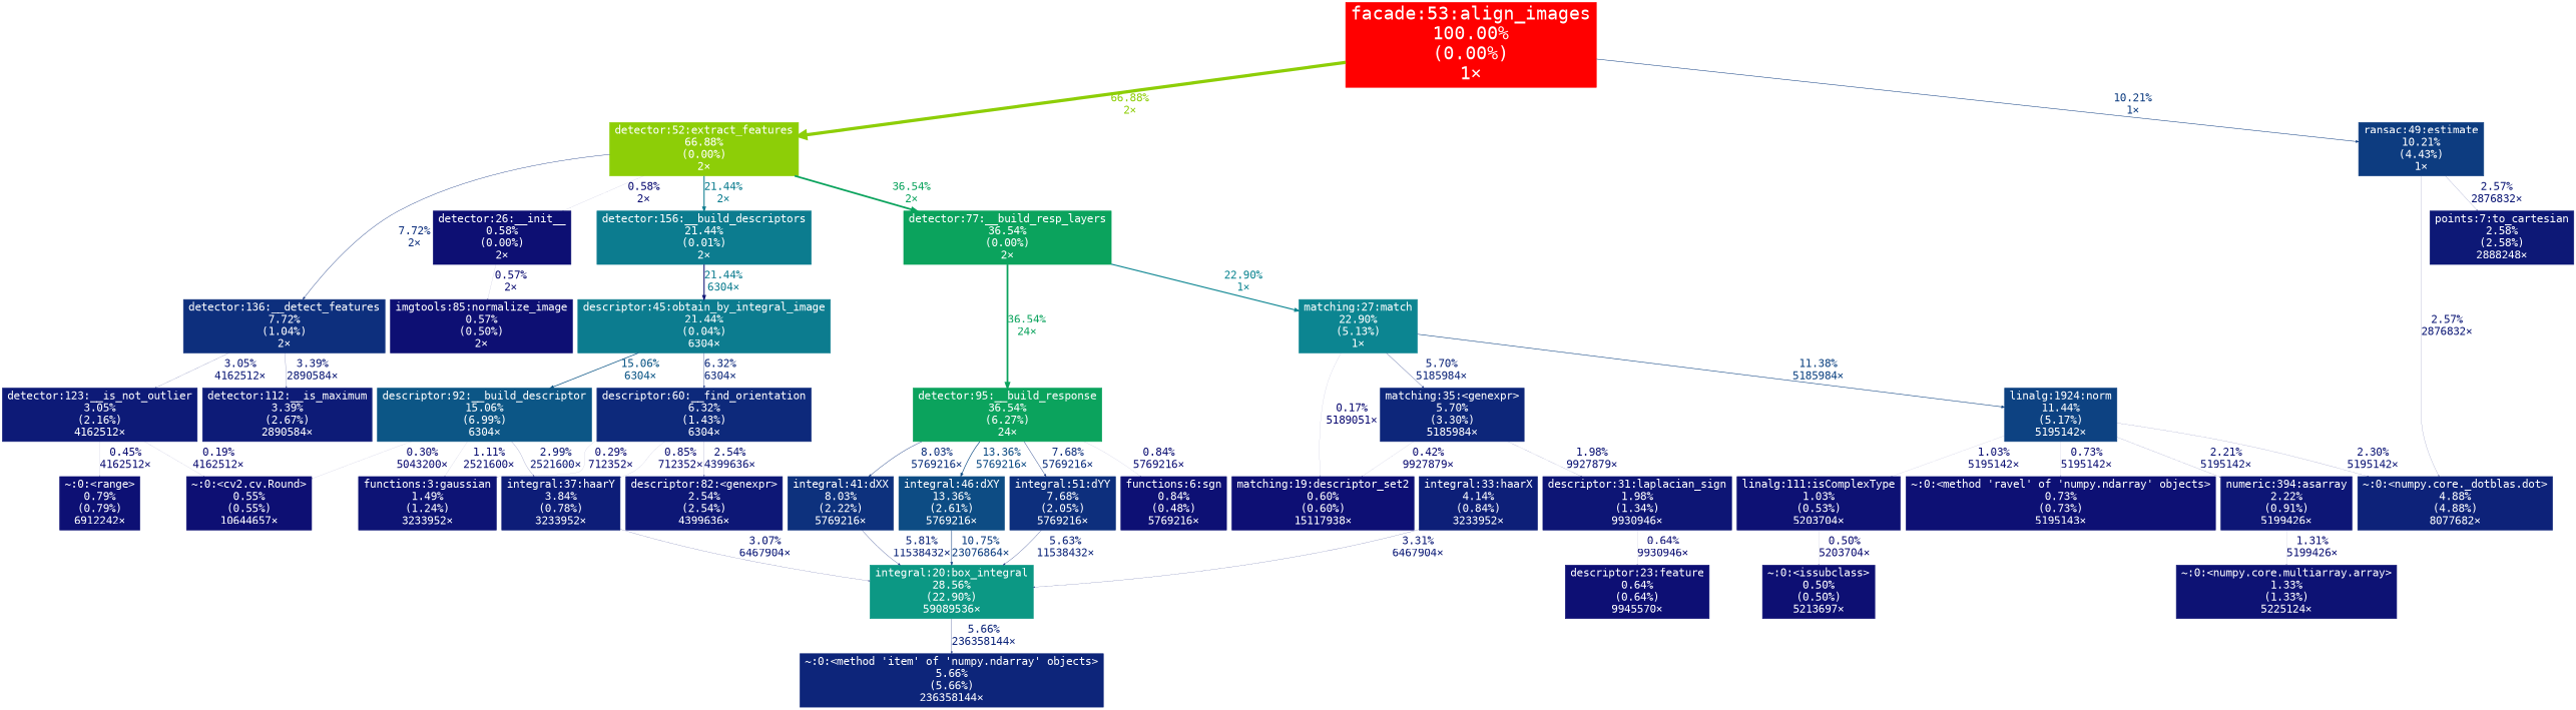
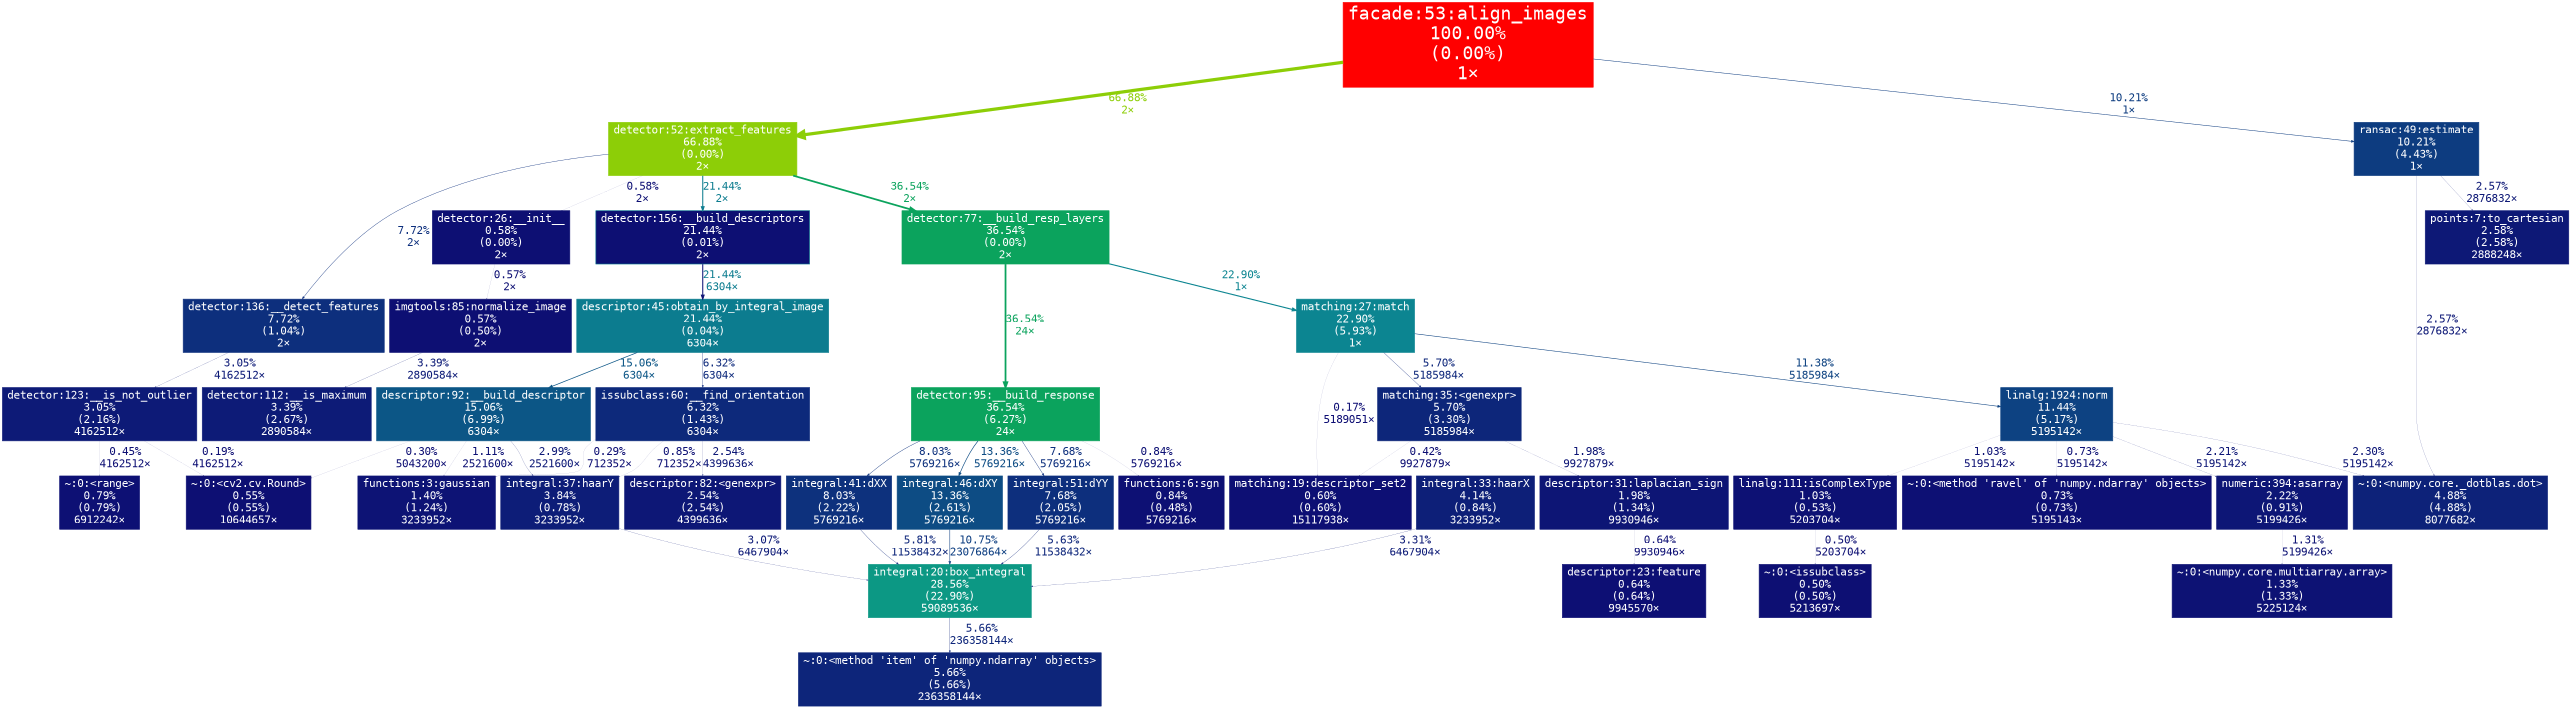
  digraph {
    fontname=Consolas
    nodesep=0.125
    ranksep=0.25
    node [color="#0d0f73" fontcolor="#ffffff" fontname=Consolas fontsize=18.00 shape=box style=filled]
    edge [arrowsize=0.16 color="#0d0e73" fontcolor="#0d0e73" fontname=Consolas fontsize=18.00 labeldistance=0.10 penwidth=0.10]
    n1 [color="#0d4c84" height=0 label="integral:46:dXY\n13.36%\n(2.61%)\n5769216×" width=0]
    n2 [color="#0c9884" height=0 label="integral:20:box_integral\n28.56%\n(22.90%)\n59089536×" width=0]
    n3 [color="#0d257a" height=0 label="~:0:<method 'item' of 'numpy.ndarray' objects>\n5.66%\n(5.66%)\n236358144×" width=0]
    n4 [color="#0ba35d" height=0 label="detector:95:__build_response\n36.54%\n(6.27%)\n24×" width=0]
    n5 [color="#0d2f7d" height=0 label="integral:51:dYY\n7.68%\n(2.05%)\n5769216×" width=0]
    n6 [color="#0d317d" height=0 label="integral:41:dXX\n8.03%\n(2.22%)\n5769216×" width=0]
    n7 [color="#0d1074" height=0 label="functions:6:sgn\n0.84%\n(0.48%)\n5769216×" width=0]
-   n8 [color="#0c7c8f" height=0 label="detector:156:__build_descriptors\n21.44%\n(0.01%)\n2×" width=0]
+   n8 [color="#0c7c8f" height=0 label="detector:156:__build_descriptors\n21.44%\n(0.01%)\n2×" width=0 fillcolor="#0d0f73"]
    n9 [color="#0c7c8f" height=0 label="descriptor:45:obtain_by_integral_image\n21.44%\n(0.04%)\n6304×" width=0]
    n10 [color="#0c5686" height=0 label="descriptor:92:__build_descriptor\n15.06%\n(6.99%)\n6304×" width=0]
-   n11 [color="#0d297b" height=0 label="descriptor:60:__find_orientation\n6.32%\n(1.43%)\n6304×" width=0]
+   n11 [color="#0d297b" height=0 label="issubclass:60:__find_orientation\n6.32%\n(1.43%)\n6304×" width=0]
    n12 [height=0 label="~:0:<cv2.cv.Round>\n0.55%\n(0.55%)\n10644657×" width=0]
-   n13 [color="#0d1375" height=0 label="functions:3:gaussian\n1.49%\n(1.24%)\n3233952×" width=0]
+   n13 [color="#0d1375" height=0 label="functions:3:gaussian\n1.40%\n(1.24%)\n3233952×" width=0]
    n14 [color="#0d1d78" height=0 label="integral:37:haarY\n3.84%\n(0.78%)\n3233952×" width=0]
    n15 [color="#0d1776" height=0 label="descriptor:82:<genexpr>\n2.54%\n(2.54%)\n4399636×" width=0]
    n16 [color="#8dce07" height=0 label="detector:52:extract_features\n66.88%\n(0.00%)\n2×" width=0]
    n17 [color="#0ba35d" height=0 label="detector:77:__build_resp_layers\n36.54%\n(0.00%)\n2×" width=0]
    n18 [color="#0d2f7d" height=0 label="detector:136:__detect_features\n7.72%\n(1.04%)\n2×" width=0]
    n19 [height=0 label="detector:26:__init__\n0.58%\n(0.00%)\n2×" width=0]
-   n20 [color="#0c8591" height=0 label="matching:27:match\n22.90%\n(5.13%)\n1×" width=0]
+   n20 [color="#0c8591" height=0 label="matching:27:match\n22.90%\n(5.93%)\n1×" width=0]
    n21 [color="#0d1b77" height=0 label="detector:112:__is_maximum\n3.39%\n(2.67%)\n2890584×" width=0]
    n22 [color="#0d1a77" height=0 label="detector:123:__is_not_outlier\n3.05%\n(2.16%)\n4162512×" width=0]
    n23 [height=0 label="imgtools:85:normalize_image\n0.57%\n(0.50%)\n2×" width=0]
    n24 [color="#0d1074" height=0 label="~:0:<range>\n0.79%\n(0.79%)\n6912242×" width=0]
    n25 [color="#ff0000" fontsize=30.00 height=0 label="facade:53:align_images\n100.00%\n(0.00%)\n1×" width=0]
    n26 [color="#0d3c80" height=0 label="ransac:49:estimate\n10.21%\n(4.43%)\n1×" width=0]
    n27 [color="#0d2279" height=0 label="~:0:<numpy.core._dotblas.dot>\n4.88%\n(4.88%)\n8077682×" width=0]
    n28 [color="#0d1876" height=0 label="points:7:to_cartesian\n2.58%\n(2.58%)\n2888248×" width=0]
    n29 [color="#0d4282" height=0 label="linalg:1924:norm\n11.44%\n(5.17%)\n5195142×" width=0]
    n30 [color="#0d0f74" height=0 label="matching:19:descriptor_set2\n0.60%\n(0.60%)\n15117938×" width=0]
    n31 [color="#0d267a" height=0 label="matching:35:<genexpr>\n5.70%\n(3.30%)\n5185984×" width=0]
    n32 [color="#0d1174" height=0 label="linalg:111:isComplexType\n1.03%\n(0.53%)\n5203704×" width=0]
    n33 [color="#0d1676" height=0 label="numeric:394:asarray\n2.22%\n(0.91%)\n5199426×" width=0]
    n34 [color="#0d1074" height=0 label="~:0:<method 'ravel' of 'numpy.ndarray' objects>\n0.73%\n(0.73%)\n5195143×" width=0]
    n35 [color="#0d1575" height=0 label="descriptor:31:laplacian_sign\n1.98%\n(1.34%)\n9930946×" width=0]
    n36 [color="#0d1f78" height=0 label="integral:33:haarX\n4.14%\n(0.84%)\n3233952×" width=0]
    n37 [height=0 label="~:0:<issubclass>\n0.50%\n(0.50%)\n5213697×" width=0]
    n38 [color="#0d1274" height=0 label="~:0:<numpy.core.multiarray.array>\n1.33%\n(1.33%)\n5225124×" width=0]
    n39 [color="#0d0f74" height=0 label="descriptor:23:feature\n0.64%\n(0.64%)\n9945570×" width=0]
    n1 -> n2 [arrowsize=0.46 color="#0d3e81" fontcolor="#0d3e81" label="10.75%\n23076864×" labeldistance=0.86 penwidth=0.86]
    n2 -> n3 [arrowsize=0.34 color="#0d257a" fontcolor="#0d257a" label="5.66%\n236358144×" labeldistance=0.45 penwidth=0.45]
    n4 -> n1 [arrowsize=0.52 color="#0d4c84" fontcolor="#0d4c84" label="13.36%\n5769216×" labeldistance=1.07 penwidth=1.07]
    n4 -> n5 [arrowsize=0.39 color="#0d2f7d" fontcolor="#0d2f7d" label="7.68%\n5769216×" labeldistance=0.61 penwidth=0.61]
    n4 -> n6 [arrowsize=0.40 color="#0d317d" fontcolor="#0d317d" label="8.03%\n5769216×" labeldistance=0.64 penwidth=0.64]
    n4 -> n7 [color="#0d1074" fontcolor="#0d1074" label="0.84%\n5769216×"]
    n5 -> n2 [arrowsize=0.34 color="#0d257a" fontcolor="#0d257a" label="5.63%\n11538432×" labeldistance=0.45 penwidth=0.45]
    n6 -> n2 [arrowsize=0.34 color="#0d267a" fontcolor="#0d267a" label="5.81%\n11538432×" labeldistance=0.46 penwidth=0.46]
    n8 -> n9 [arrowsize=0.65 color="#0d1174" fontcolor="#0c7c8f" label="21.44%\n6304×" labeldistance=1.71 penwidth=1.71]
    n9 -> n10 [arrowsize=0.55 color="#0c5686" fontcolor="#0c5686" label="15.06%\n6304×" labeldistance=1.21 penwidth=1.21]
    n9 -> n11 [arrowsize=0.36 color="#0d297b" fontcolor="#0d297b" label="6.32%\n6304×" labeldistance=0.51 penwidth=0.51]
    n10 -> n12 [label="0.30%\n5043200×"]
    n10 -> n13 [color="#0d1174" fontcolor="#0d1174" label="1.11%\n2521600×"]
    n10 -> n14 [arrowsize=0.24 color="#0d1977" fontcolor="#0d1977" label="2.99%\n2521600×" labeldistance=0.24 penwidth=0.24]
    n11 -> n13 [label="0.29%\n712352×"]
    n11 -> n14 [color="#0d1074" fontcolor="#0d1074" label="0.85%\n712352×"]
    n11 -> n15 [arrowsize=0.23 color="#0d1776" fontcolor="#0d1776" label="2.54%\n4399636×" labeldistance=0.20 penwidth=0.20]
    n14 -> n2 [arrowsize=0.25 color="#0d1a77" fontcolor="#0d1a77" label="3.07%\n6467904×" labeldistance=0.25 penwidth=0.25]
    n16 -> n8 [arrowsize=0.65 color="#0c7c8f" fontcolor="#0c7c8f" label="21.44%\n2×" labeldistance=1.72 penwidth=1.72]
    n16 -> n17 [arrowsize=0.85 color="#0ba35d" fontcolor="#0ba35d" label="36.54%\n2×" labeldistance=2.92 penwidth=2.92]
    n16 -> n18 [arrowsize=0.39 color="#0d2f7d" fontcolor="#0d2f7d" label="7.72%\n2×" labeldistance=0.62 penwidth=0.62]
    n16 -> n19 [color="#0d0f73" fontcolor="#0d0f73" label="0.58%\n2×"]
    n17 -> n4 [arrowsize=0.85 color="#0ba35d" fontcolor="#0ba35d" label="36.54%\n24×" labeldistance=2.92 penwidth=2.92]
    n17 -> n20 [arrowsize=0.68 color="#0c8591" fontcolor="#0c8591" label="22.90%\n1×" labeldistance=1.83 penwidth=1.83]
-   n18 -> n21 [arrowsize=0.26 color="#0d1b77" fontcolor="#0d1b77" label="3.39%\n2890584×" labeldistance=0.27 penwidth=0.27]
+   n23 -> n21 [arrowsize=0.26 color="#0d1b77" fontcolor="#0d1b77" label="3.39%\n2890584×" labeldistance=0.27 penwidth=0.27]
    n18 -> n22 [arrowsize=0.25 color="#0d1a77" fontcolor="#0d1a77" label="3.05%\n4162512×" labeldistance=0.24 penwidth=0.24]
    n19 -> n23 [color="#0d0f73" fontcolor="#0d0f73" label="0.57%\n2×"]
    n20 -> n29 [arrowsize=0.48 color="#0d4281" fontcolor="#0d4281" label="11.38%\n5185984×" labeldistance=0.91 penwidth=0.91]
    n20 -> n30 [color="#0d0d73" fontcolor="#0d0d73" label="0.17%\n5189051×"]
    n20 -> n31 [arrowsize=0.34 color="#0d267a" fontcolor="#0d267a" label="5.70%\n5185984×" labeldistance=0.46 penwidth=0.46]
    n22 -> n12 [label="0.19%\n4162512×"]
    n22 -> n24 [color="#0d0f73" fontcolor="#0d0f73" label="0.45%\n4162512×"]
    n25 -> n16 [arrowsize=1.16 color="#8dce07" fontcolor="#8dce07" label="66.88%\n2×" labeldistance=5.35 penwidth=5.35]
    n25 -> n26 [arrowsize=0.45 color="#0d3c80" fontcolor="#0d3c80" label="10.21%\n1×" labeldistance=0.82 penwidth=0.82]
    n26 -> n27 [arrowsize=0.23 color="#0d1876" fontcolor="#0d1876" label="2.57%\n2876832×" labeldistance=0.21 penwidth=0.21]
    n26 -> n28 [arrowsize=0.23 color="#0d1876" fontcolor="#0d1876" label="2.57%\n2876832×" labeldistance=0.21 penwidth=0.21]
    n29 -> n27 [arrowsize=0.21 color="#0d1676" fontcolor="#0d1676" label="2.30%\n5195142×" labeldistance=0.18 penwidth=0.18]
    n29 -> n32 [color="#0d1174" fontcolor="#0d1174" label="1.03%\n5195142×"]
    n29 -> n33 [arrowsize=0.21 color="#0d1676" fontcolor="#0d1676" label="2.21%\n5195142×" labeldistance=0.18 penwidth=0.18]
    n29 -> n34 [color="#0d1074" fontcolor="#0d1074" label="0.73%\n5195142×"]
    n31 -> n30 [label="0.42%\n9927879×"]
    n31 -> n35 [arrowsize=0.20 color="#0d1575" fontcolor="#0d1575" label="1.98%\n9927879×" labeldistance=0.16 penwidth=0.16]
    n32 -> n37 [color="#0d0f73" fontcolor="#0d0f73" label="0.50%\n5203704×"]
    n33 -> n38 [color="#0d1274" fontcolor="#0d1274" label="1.31%\n5199426×"]
    n35 -> n39 [color="#0d0f74" fontcolor="#0d0f74" label="0.64%\n9930946×"]
    n36 -> n2 [arrowsize=0.26 color="#0d1b77" fontcolor="#0d1b77" label="3.31%\n6467904×" labeldistance=0.26 penwidth=0.26]
  }
